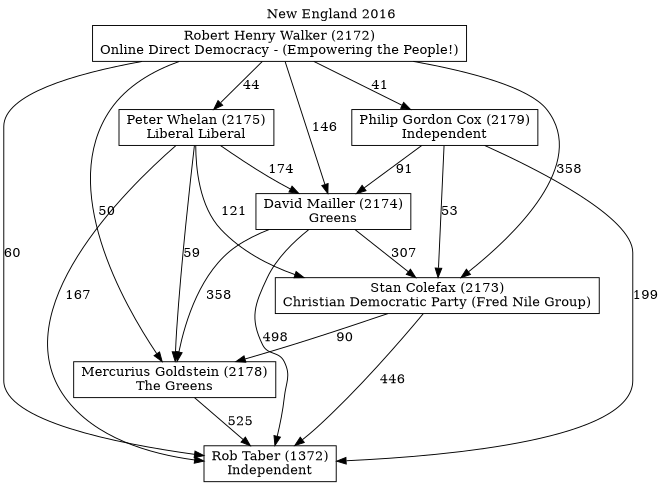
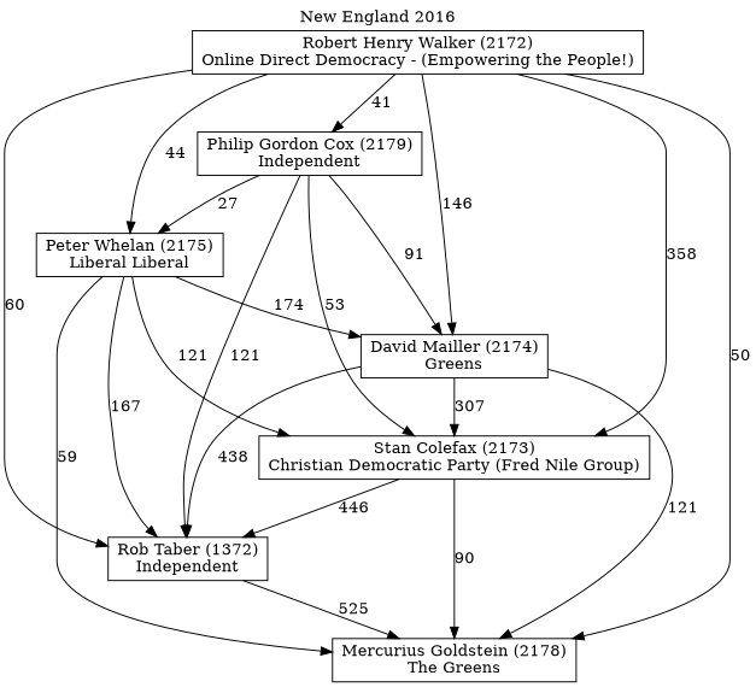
  digraph {
    label="New England 2016"
    labelloc=t
    mclimit=10
    node [shape=box]
    n1 [label="Stan Colefax (2173)\nChristian Democratic Party (Fred Nile Group)"]
    n2 [label="Mercurius Goldstein (2178)\nThe Greens"]
    n3 [label="Rob Taber (1372)\nIndependent"]
    n4 [label="David Mailler (2174)\nGreens"]
    n5 [label="Robert Henry Walker (2172)\nOnline Direct Democracy - (Empowering the People!)"]
    n6 [label="Peter Whelan (2175)\nLiberal Liberal"]
    n7 [label="Philip Gordon Cox (2179)\nIndependent"]
    n1 -> n2 [label=90]
    n1 -> n3 [label=446]
-   n2 -> n3 [label=525]
+   n3 -> n2 [label=525]
    n4 -> n1 [label=307]
-   n4 -> n2 [label=358]
-   n4 -> n3 [label=498]
+   n4 -> n2 [label=121]
+   n4 -> n3 [label=438]
    n5 -> n1 [label=358]
    n5 -> n2 [label=50]
    n5 -> n3 [label=60]
    n5 -> n4 [label=146]
    n5 -> n6 [label=44]
    n5 -> n7 [label=41]
    n6 -> n1 [label=121]
    n6 -> n2 [label=59]
    n6 -> n3 [label=167]
    n6 -> n4 [label=174]
    n7 -> n1 [label=53]
-   n7 -> n3 [label=199]
+   n7 -> n3 [label=121]
    n7 -> n4 [label=91]
+   n7 -> n6 [label=27]
  }
